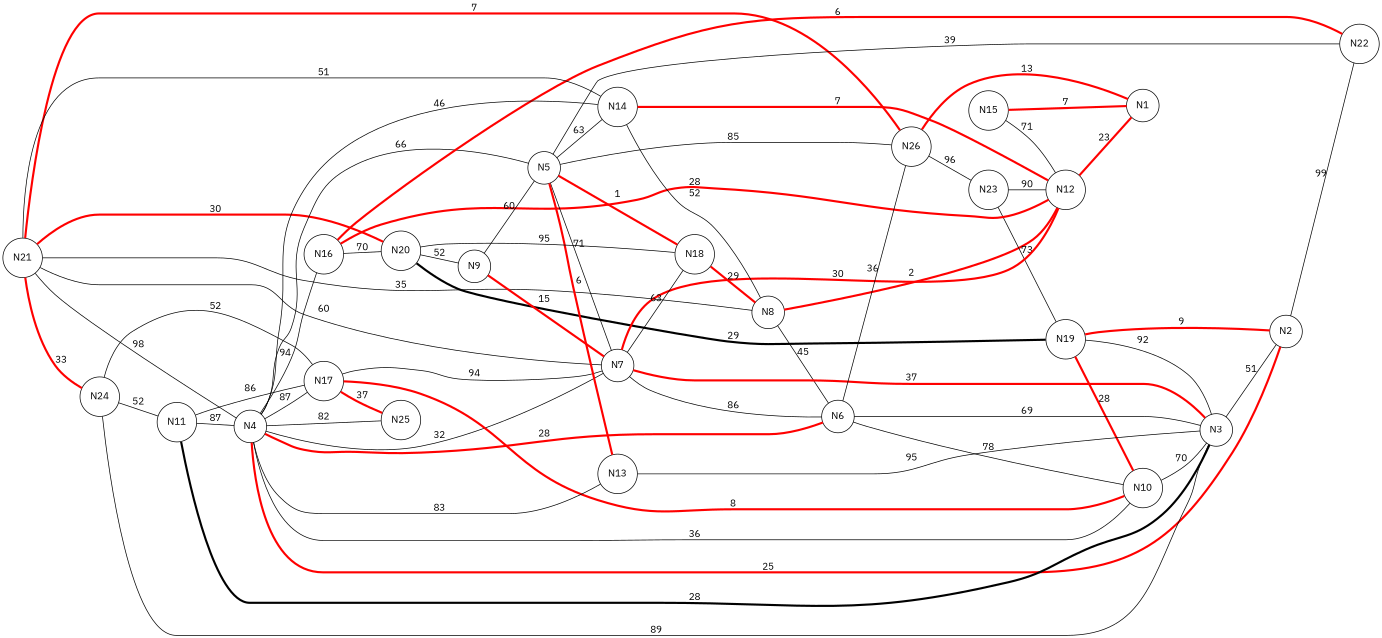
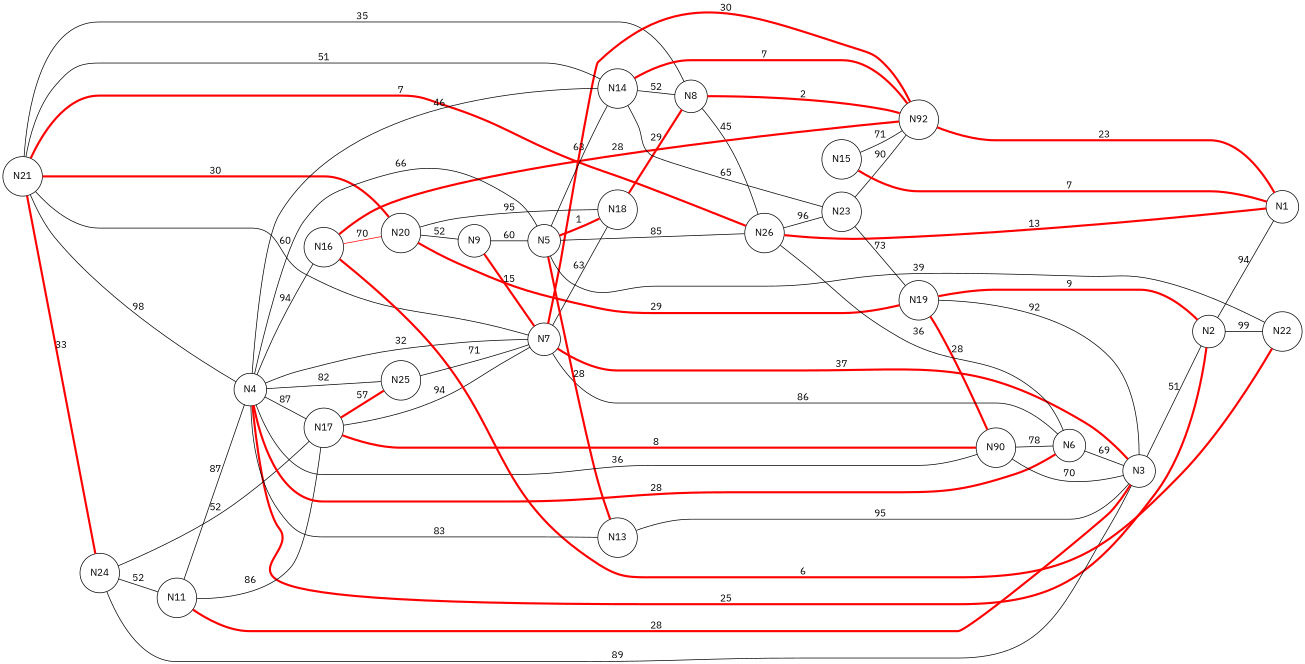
  graph {
    fontname="IBM Plex Sans"
    rankdir=LR
    node [fontname="IBM Plex Sans" shape=circle]
    edge [fontname="IBM Plex Sans"]
    N21
    N24
    N26
    N4
    N8
    N23
-   N12
+   N12 [label=N92]
    N19
    N11
    N1
    N16
    N7
    N2
    N17
    N6
    N20
    N9
    N5
    N3
-   N10
+   N10 [label=N90]
    N22
    N25
    N18
    N14
    N13
    N15
    N21 -- N24 [color=red label=33 penwidth=3.0]
    N21 -- N26 [color=red label=7 penwidth=3.0]
    N21 -- N4 [label=98]
    N21 -- N8 [label=35]
    N24 -- N11 [label=52]
    N26 -- N23 [label=96]
    N26 -- N1 [color=red label=13 penwidth=3.0]
    N4 -- N16 [label=94]
    N4 -- N7 [label=32]
    N4 -- N2 [color=red label=25 penwidth=3.0]
    N4 -- N17 [label=87]
    N8 -- N12 [color=red label=2 penwidth=3.0]
-   N8 -- N6 [label=45]
+   N8 -- N26 [label=45]
    N23 -- N12 [label=90]
    N23 -- N19 [label=73]
    N12 -- N1 [color=red label=23 penwidth=3.0]
-   N19 -- N20 [color=black label=29 penwidth=3.0]
+   N19 -- N20 [color=red label=29 penwidth=3.0]
    N19 -- N3 [label=92]
    N19 -- N10 [color=red label=28 penwidth=3.0]
    N11 -- N4 [label=87]
    N16 -- N12 [color=red label=28 penwidth=3.0]
-   N16 -- N20 [label=70]
+   N16 -- N20 [label=70 color=red]
    N7 -- N21 [label=60]
    N7 -- N12 [color=red label=30 penwidth=3.0]
    N7 -- N6 [label=86]
    N7 -- N3 [color=red label=37 penwidth=3.0]
    N7 -- N18 [label=63]
    N2 -- N19 [color=red label=9 penwidth=3.0]
+   N2 -- N1 [label=94]
    N2 -- N22 [label=99]
    N17 -- N24 [label=52]
    N17 -- N11 [label=86]
    N17 -- N7 [label=94]
    N17 -- N10 [color=red label=8 penwidth=3.0]
-   N17 -- N25 [color=red label=37 penwidth=3.0]
+   N17 -- N25 [color=red label=57 penwidth=3.0]
    N6 -- N26 [label=36]
    N6 -- N4 [color=red label=28 penwidth=3.0]
    N6 -- N3 [label=69]
    N20 -- N21 [color=red label=30 penwidth=3.0]
    N20 -- N9 [label=52]
    N9 -- N7 [color=red label=15 penwidth=3.0]
    N9 -- N5 [label=60]
    N5 -- N26 [label=85]
    N5 -- N4 [label=66]
    N5 -- N22 [label=39]
    N5 -- N18 [color=red label=1 penwidth=3.0]
    N5 -- N14 [label=63]
-   N5 -- N13 [color=red label=6 penwidth=3.0]
+   N5 -- N13 [color=red label=28 penwidth=3.0]
    N3 -- N24 [label=89]
-   N3 -- N11 [color=black label=28 penwidth=3.0]
+   N3 -- N11 [color=red label=28 penwidth=3.0]
    N3 -- N2 [label=51]
    N10 -- N4 [label=36]
    N10 -- N6 [label=78]
    N10 -- N3 [label=70]
    N22 -- N16 [color=red label=6 penwidth=3.0]
    N25 -- N4 [label=82]
-   N5 -- N7 [label=71]
+   N25 -- N7 [label=71]
    N18 -- N8 [color=red label=29 penwidth=3.0]
    N18 -- N20 [label=95]
    N14 -- N21 [label=51]
    N14 -- N4 [label=46]
    N14 -- N8 [label=52]
+   N14 -- N23 [label=65]
    N14 -- N12 [color=red label=7 penwidth=3.0]
    N13 -- N4 [label=83]
    N13 -- N3 [label=95]
    N15 -- N12 [label=71]
    N15 -- N1 [color=red label=7 penwidth=3.0]
  }
